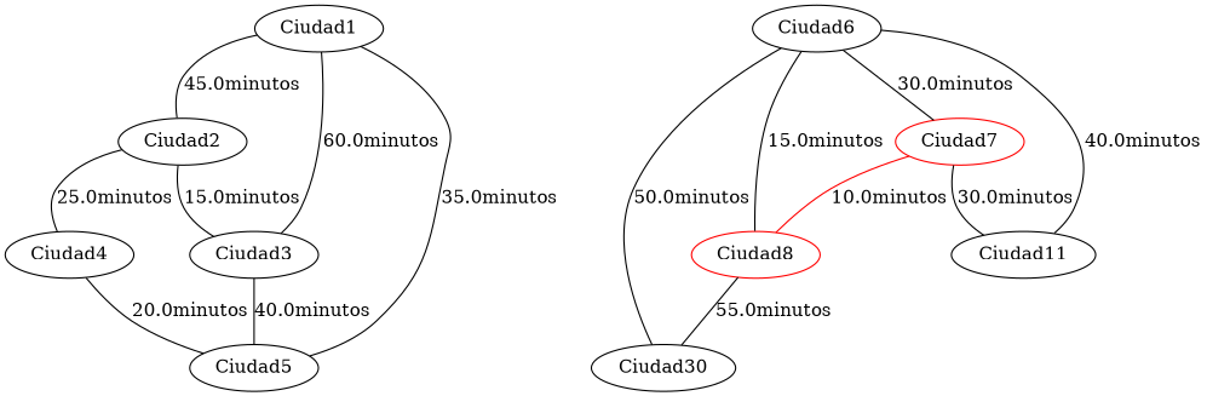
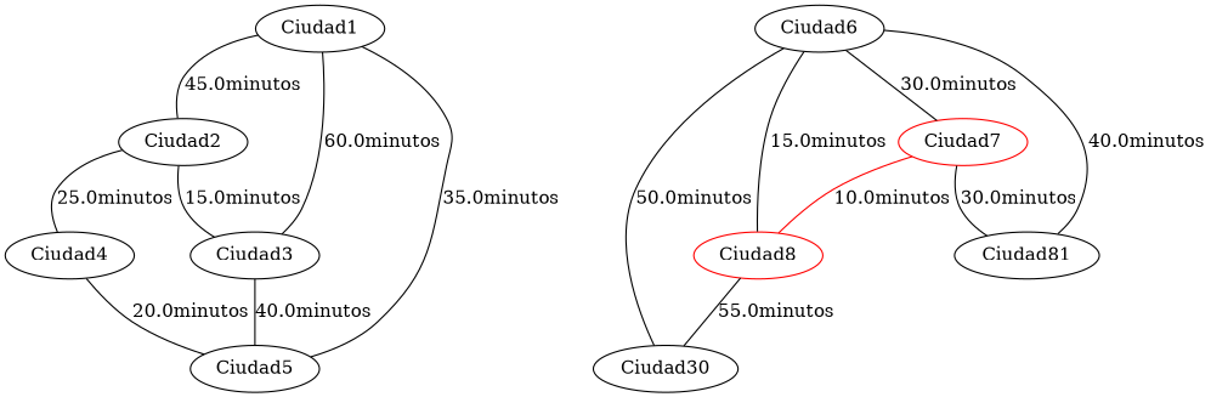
  strict graph {
    n1 [label=Ciudad1]
    n2 [label=Ciudad2]
    n3 [label=Ciudad3]
    n4 [label=Ciudad4]
    n5 [label=Ciudad5]
    n6 [label=Ciudad6]
    n7 [color=red label=Ciudad7]
    n8 [color=red label=Ciudad8]
    n9 [label=Ciudad30]
-   n10 [label=Ciudad11]
+   n10 [label=Ciudad81]
    n1 -- n2 [label="45.0minutos"]
    n1 -- n3 [label="60.0minutos"]
    n2 -- n3 [label="15.0minutos"]
    n2 -- n4 [label="25.0minutos"]
    n3 -- n5 [label="40.0minutos"]
    n4 -- n5 [label="20.0minutos"]
    n5 -- n1 [label="35.0minutos"]
    n6 -- n7 [label="30.0minutos"]
    n6 -- n8 [label="15.0minutos"]
    n6 -- n9 [label="50.0minutos"]
    n7 -- n8 [color=red label="10.0minutos"]
    n7 -- n10 [label="30.0minutos"]
    n8 -- n9 [label="55.0minutos"]
    n10 -- n6 [label="40.0minutos"]
  }
